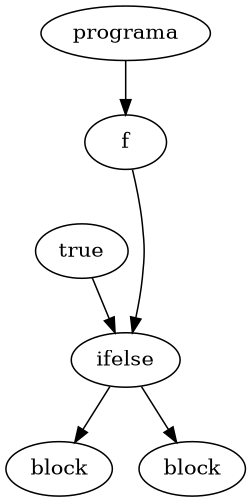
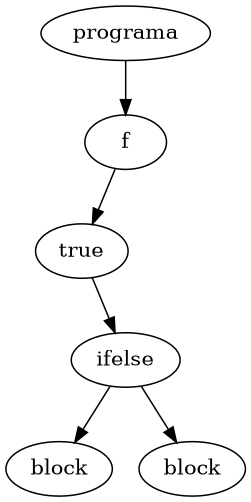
  digraph {
    fontname="DejaVu Serif"
    node [fontname="DejaVu Serif"]
    edge [fontname="DejaVu Serif"]
    n1 [label=true]
    n2 [label=ifelse]
    n3 [label=block]
    n4 [label=block]
    n5 [label=f]
    n6 [label=programa]
    n1 -> n2
    n2 -> n3
    n2 -> n4
-   n5 -> n2
+   n5 -> n1
    n6 -> n5
  }
